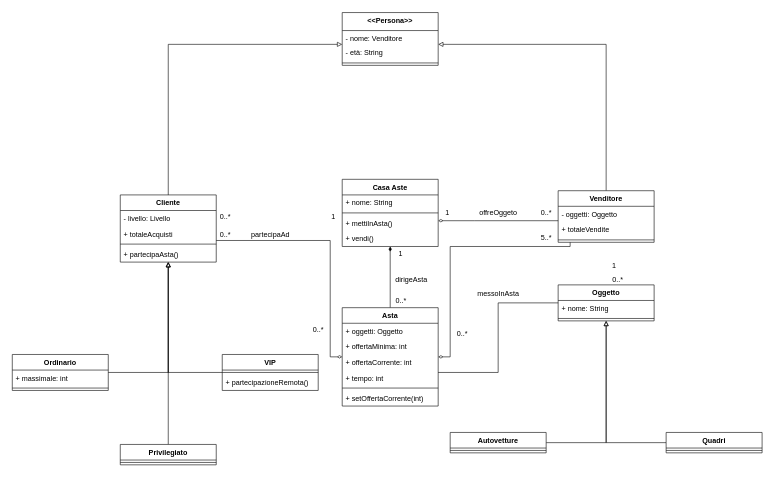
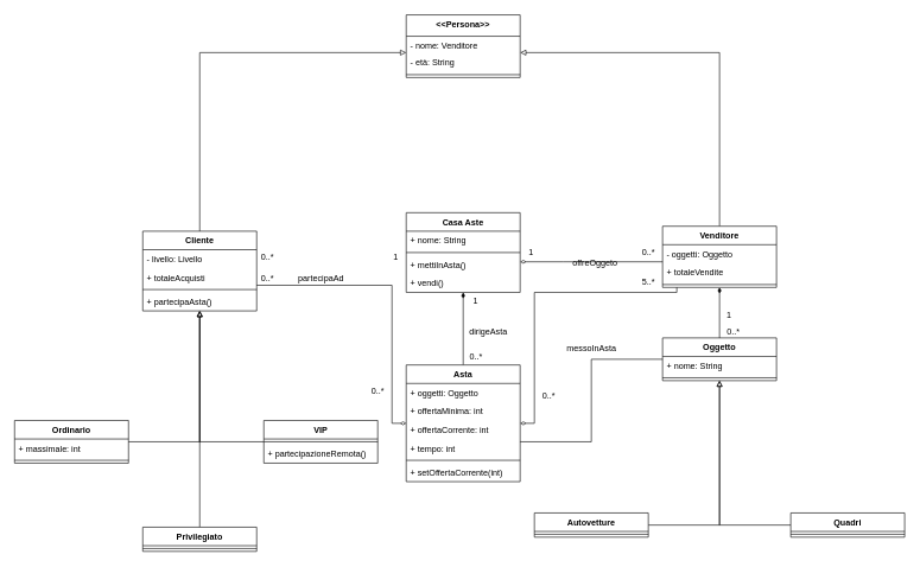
  <mxCell id="0" />
  <mxCell id="1" parent="0" />
  <mxCell id="2" style="edgeStyle=orthogonalEdgeStyle;rounded=0;orthogonalLoop=1;jettySize=auto;html=1;endArrow=block;endFill=0;" parent="1" source="4" target="20" edge="1"><mxGeometry relative="1" as="geometry"><Array as="points"><mxPoint x="280" y="73" /></Array></mxGeometry></mxCell>
  <mxCell id="3" style="edgeStyle=orthogonalEdgeStyle;rounded=0;orthogonalLoop=1;jettySize=auto;html=1;endArrow=diamondThin;endFill=0;" edge="1" parent="1" source="4" target="48"><mxGeometry relative="1" as="geometry"><Array as="points"><mxPoint x="550" y="400" /><mxPoint x="550" y="594" /></Array></mxGeometry></mxCell>
  <mxCell id="4" value="Cliente" style="swimlane;fontStyle=1;align=center;verticalAlign=top;childLayout=stackLayout;horizontal=1;startSize=26;horizontalStack=0;resizeParent=1;resizeParentMax=0;resizeLast=0;collapsible=1;marginBottom=0;" parent="1" vertex="1"><mxGeometry x="200" y="324" width="160" height="112" as="geometry" /></mxCell>
  <mxCell id="5" value="- livello: Livello&#10;" style="text;strokeColor=none;fillColor=none;align=left;verticalAlign=top;spacingLeft=4;spacingRight=4;overflow=hidden;rotatable=0;points=[[0,0.5],[1,0.5]];portConstraint=eastwest;" parent="4" vertex="1"><mxGeometry y="26" width="160" height="26" as="geometry" /></mxCell>
  <mxCell id="6" value="+ totaleAcquisti" style="text;strokeColor=none;fillColor=none;align=left;verticalAlign=top;spacingLeft=4;spacingRight=4;overflow=hidden;rotatable=0;points=[[0,0.5],[1,0.5]];portConstraint=eastwest;strokeWidth=1;" vertex="1" parent="4"><mxGeometry y="52" width="160" height="26" as="geometry" /></mxCell>
  <mxCell id="7" value="" style="line;strokeWidth=1;fillColor=none;align=left;verticalAlign=middle;spacingTop=-1;spacingLeft=3;spacingRight=3;rotatable=0;labelPosition=right;points=[];portConstraint=eastwest;strokeColor=inherit;" parent="4" vertex="1"><mxGeometry y="78" width="160" height="8" as="geometry" /></mxCell>
  <mxCell id="8" value="+ partecipaAsta()" style="text;strokeColor=none;fillColor=none;align=left;verticalAlign=top;spacingLeft=4;spacingRight=4;overflow=hidden;rotatable=0;points=[[0,0.5],[1,0.5]];portConstraint=eastwest;" parent="4" vertex="1"><mxGeometry y="86" width="160" height="26" as="geometry" /></mxCell>
  <mxCell id="9" style="edgeStyle=orthogonalEdgeStyle;rounded=0;orthogonalLoop=1;jettySize=auto;html=1;endArrow=block;endFill=0;" edge="1" parent="1" source="10" target="4"><mxGeometry relative="1" as="geometry" /></mxCell>
  <mxCell id="10" value="Ordinario" style="swimlane;fontStyle=1;align=center;verticalAlign=top;childLayout=stackLayout;horizontal=1;startSize=26;horizontalStack=0;resizeParent=1;resizeParentMax=0;resizeLast=0;collapsible=1;marginBottom=0;" parent="1" vertex="1"><mxGeometry x="20" y="590" width="160" height="60" as="geometry" /></mxCell>
  <mxCell id="11" value="+ massimale: int" style="text;strokeColor=none;fillColor=none;align=left;verticalAlign=top;spacingLeft=4;spacingRight=4;overflow=hidden;rotatable=0;points=[[0,0.5],[1,0.5]];portConstraint=eastwest;strokeWidth=1;" vertex="1" parent="10"><mxGeometry y="26" width="160" height="26" as="geometry" /></mxCell>
  <mxCell id="12" value="" style="line;strokeWidth=1;fillColor=none;align=left;verticalAlign=middle;spacingTop=-1;spacingLeft=3;spacingRight=3;rotatable=0;labelPosition=right;points=[];portConstraint=eastwest;strokeColor=inherit;" parent="10" vertex="1"><mxGeometry y="52" width="160" height="8" as="geometry" /></mxCell>
  <mxCell id="13" style="edgeStyle=orthogonalEdgeStyle;rounded=0;orthogonalLoop=1;jettySize=auto;html=1;endArrow=block;endFill=0;" edge="1" parent="1" source="14" target="4"><mxGeometry relative="1" as="geometry" /></mxCell>
  <mxCell id="14" value="Privilegiato" style="swimlane;fontStyle=1;align=center;verticalAlign=top;childLayout=stackLayout;horizontal=1;startSize=26;horizontalStack=0;resizeParent=1;resizeParentMax=0;resizeLast=0;collapsible=1;marginBottom=0;" parent="1" vertex="1"><mxGeometry x="200" y="740" width="160" height="34" as="geometry" /></mxCell>
  <mxCell id="15" value="" style="line;strokeWidth=1;fillColor=none;align=left;verticalAlign=middle;spacingTop=-1;spacingLeft=3;spacingRight=3;rotatable=0;labelPosition=right;points=[];portConstraint=eastwest;strokeColor=inherit;" parent="14" vertex="1"><mxGeometry y="26" width="160" height="8" as="geometry" /></mxCell>
  <mxCell id="16" style="edgeStyle=orthogonalEdgeStyle;rounded=0;orthogonalLoop=1;jettySize=auto;html=1;endArrow=block;endFill=0;" edge="1" parent="1" source="17" target="4"><mxGeometry relative="1" as="geometry" /></mxCell>
  <mxCell id="17" value="VIP" style="swimlane;fontStyle=1;align=center;verticalAlign=top;childLayout=stackLayout;horizontal=1;startSize=26;horizontalStack=0;resizeParent=1;resizeParentMax=0;resizeLast=0;collapsible=1;marginBottom=0;" parent="1" vertex="1"><mxGeometry x="370" y="590" width="160" height="60" as="geometry" /></mxCell>
  <mxCell id="18" value="" style="line;strokeWidth=1;fillColor=none;align=left;verticalAlign=middle;spacingTop=-1;spacingLeft=3;spacingRight=3;rotatable=0;labelPosition=right;points=[];portConstraint=eastwest;strokeColor=inherit;" parent="17" vertex="1"><mxGeometry y="26" width="160" height="8" as="geometry" /></mxCell>
  <mxCell id="19" value="+ partecipazioneRemota()" style="text;strokeColor=none;fillColor=none;align=left;verticalAlign=top;spacingLeft=4;spacingRight=4;overflow=hidden;rotatable=0;points=[[0,0.5],[1,0.5]];portConstraint=eastwest;" parent="17" vertex="1"><mxGeometry y="34" width="160" height="26" as="geometry" /></mxCell>
  <mxCell id="20" value="&lt;&lt;Persona&gt;&gt;" style="swimlane;fontStyle=1;align=center;verticalAlign=top;childLayout=stackLayout;horizontal=1;startSize=30;horizontalStack=0;resizeParent=1;resizeParentMax=0;resizeLast=0;collapsible=1;marginBottom=0;strokeWidth=1;" parent="1" vertex="1"><mxGeometry x="570" y="20" width="160" height="88" as="geometry" /></mxCell>
  <mxCell id="21" value="- nome: Venditore&#10;" style="text;strokeColor=none;fillColor=none;align=left;verticalAlign=top;spacingLeft=4;spacingRight=4;overflow=hidden;rotatable=0;points=[[0,0.5],[1,0.5]];portConstraint=eastwest;" parent="20" vertex="1"><mxGeometry y="30" width="160" height="24" as="geometry" /></mxCell>
  <mxCell id="22" value="- età: String" style="text;strokeColor=none;fillColor=none;align=left;verticalAlign=top;spacingLeft=4;spacingRight=4;overflow=hidden;rotatable=0;points=[[0,0.5],[1,0.5]];portConstraint=eastwest;strokeWidth=1;" vertex="1" parent="20"><mxGeometry y="54" width="160" height="26" as="geometry" /></mxCell>
  <mxCell id="23" value="" style="line;strokeWidth=1;fillColor=none;align=left;verticalAlign=middle;spacingTop=-1;spacingLeft=3;spacingRight=3;rotatable=0;labelPosition=right;points=[];portConstraint=eastwest;strokeColor=inherit;" parent="20" vertex="1"><mxGeometry y="80" width="160" height="8" as="geometry" /></mxCell>
  <mxCell id="24" style="edgeStyle=orthogonalEdgeStyle;rounded=0;orthogonalLoop=1;jettySize=auto;html=1;endArrow=block;endFill=0;" parent="1" source="27" target="20" edge="1"><mxGeometry relative="1" as="geometry"><Array as="points"><mxPoint x="1010" y="73" /></Array></mxGeometry></mxCell>
  <mxCell id="25" style="edgeStyle=orthogonalEdgeStyle;rounded=0;orthogonalLoop=1;jettySize=auto;html=1;endArrow=diamondThin;endFill=0;" edge="1" parent="1" source="27" target="31"><mxGeometry relative="1" as="geometry"><Array as="points"><mxPoint x="790" y="367" /><mxPoint x="790" y="367" /></Array></mxGeometry></mxCell>
  <mxCell id="26" style="edgeStyle=orthogonalEdgeStyle;rounded=0;orthogonalLoop=1;jettySize=auto;html=1;endArrow=diamondThin;endFill=0;" edge="1" parent="1" source="27" target="48"><mxGeometry relative="1" as="geometry"><Array as="points"><mxPoint x="950" y="410" /><mxPoint x="750" y="410" /><mxPoint x="750" y="594" /></Array></mxGeometry></mxCell>
  <mxCell id="27" value="Venditore" style="swimlane;fontStyle=1;align=center;verticalAlign=top;childLayout=stackLayout;horizontal=1;startSize=26;horizontalStack=0;resizeParent=1;resizeParentMax=0;resizeLast=0;collapsible=1;marginBottom=0;" parent="1" vertex="1"><mxGeometry x="930" y="317" width="160" height="86" as="geometry" /></mxCell>
  <mxCell id="28" value="- oggetti: Oggetto" style="text;strokeColor=none;fillColor=none;align=left;verticalAlign=top;spacingLeft=4;spacingRight=4;overflow=hidden;rotatable=0;points=[[0,0.5],[1,0.5]];portConstraint=eastwest;" parent="27" vertex="1"><mxGeometry y="26" width="160" height="26" as="geometry" /></mxCell>
  <mxCell id="29" value="+ totaleVendite" style="text;strokeColor=none;fillColor=none;align=left;verticalAlign=top;spacingLeft=4;spacingRight=4;overflow=hidden;rotatable=0;points=[[0,0.5],[1,0.5]];portConstraint=eastwest;strokeWidth=1;" vertex="1" parent="27"><mxGeometry y="52" width="160" height="26" as="geometry" /></mxCell>
  <mxCell id="30" value="" style="line;strokeWidth=1;fillColor=none;align=left;verticalAlign=middle;spacingTop=-1;spacingLeft=3;spacingRight=3;rotatable=0;labelPosition=right;points=[];portConstraint=eastwest;strokeColor=inherit;" parent="27" vertex="1"><mxGeometry y="78" width="160" height="8" as="geometry" /></mxCell>
  <mxCell id="31" value="Casa Aste" style="swimlane;fontStyle=1;align=center;verticalAlign=top;childLayout=stackLayout;horizontal=1;startSize=26;horizontalStack=0;resizeParent=1;resizeParentMax=0;resizeLast=0;collapsible=1;marginBottom=0;" parent="1" vertex="1"><mxGeometry x="570" y="298" width="160" height="112" as="geometry" /></mxCell>
  <mxCell id="32" value="+ nome: String" style="text;strokeColor=none;fillColor=none;align=left;verticalAlign=top;spacingLeft=4;spacingRight=4;overflow=hidden;rotatable=0;points=[[0,0.5],[1,0.5]];portConstraint=eastwest;" parent="31" vertex="1"><mxGeometry y="26" width="160" height="26" as="geometry" /></mxCell>
  <mxCell id="33" value="" style="line;strokeWidth=1;fillColor=none;align=left;verticalAlign=middle;spacingTop=-1;spacingLeft=3;spacingRight=3;rotatable=0;labelPosition=right;points=[];portConstraint=eastwest;strokeColor=inherit;" parent="31" vertex="1"><mxGeometry y="52" width="160" height="8" as="geometry" /></mxCell>
  <mxCell id="34" value="+ mettiInAsta()" style="text;strokeColor=none;fillColor=none;align=left;verticalAlign=top;spacingLeft=4;spacingRight=4;overflow=hidden;rotatable=0;points=[[0,0.5],[1,0.5]];portConstraint=eastwest;strokeWidth=1;" vertex="1" parent="31"><mxGeometry y="60" width="160" height="26" as="geometry" /></mxCell>
  <mxCell id="35" value="+ vendi()" style="text;strokeColor=none;fillColor=none;align=left;verticalAlign=top;spacingLeft=4;spacingRight=4;overflow=hidden;rotatable=0;points=[[0,0.5],[1,0.5]];portConstraint=eastwest;strokeWidth=1;" vertex="1" parent="31"><mxGeometry y="86" width="160" height="26" as="geometry" /></mxCell>
+ <mxCell id="36" style="edgeStyle=orthogonalEdgeStyle;rounded=0;orthogonalLoop=1;jettySize=auto;html=1;endArrow=diamondThin;endFill=1;" parent="1" source="38" target="27" edge="1"><mxGeometry relative="1" as="geometry" /></mxCell>
  <mxCell id="37" style="edgeStyle=orthogonalEdgeStyle;rounded=0;orthogonalLoop=1;jettySize=auto;html=1;endArrow=none;endFill=0;" edge="1" parent="1" source="38" target="48"><mxGeometry relative="1" as="geometry"><Array as="points"><mxPoint x="830" y="504" /><mxPoint x="830" y="620" /></Array></mxGeometry></mxCell>
  <mxCell id="38" value="Oggetto" style="swimlane;fontStyle=1;align=center;verticalAlign=top;childLayout=stackLayout;horizontal=1;startSize=26;horizontalStack=0;resizeParent=1;resizeParentMax=0;resizeLast=0;collapsible=1;marginBottom=0;" parent="1" vertex="1"><mxGeometry x="930" y="474" width="160" height="60" as="geometry" /></mxCell>
  <mxCell id="39" value="+ nome: String" style="text;strokeColor=none;fillColor=none;align=left;verticalAlign=top;spacingLeft=4;spacingRight=4;overflow=hidden;rotatable=0;points=[[0,0.5],[1,0.5]];portConstraint=eastwest;" parent="38" vertex="1"><mxGeometry y="26" width="160" height="26" as="geometry" /></mxCell>
  <mxCell id="40" value="" style="line;strokeWidth=1;fillColor=none;align=left;verticalAlign=middle;spacingTop=-1;spacingLeft=3;spacingRight=3;rotatable=0;labelPosition=right;points=[];portConstraint=eastwest;strokeColor=inherit;" parent="38" vertex="1"><mxGeometry y="52" width="160" height="8" as="geometry" /></mxCell>
  <mxCell id="41" style="edgeStyle=orthogonalEdgeStyle;rounded=0;orthogonalLoop=1;jettySize=auto;html=1;endArrow=block;endFill=0;" parent="1" source="42" target="38" edge="1"><mxGeometry relative="1" as="geometry" /></mxCell>
  <mxCell id="42" value="Autovetture" style="swimlane;fontStyle=1;align=center;verticalAlign=top;childLayout=stackLayout;horizontal=1;startSize=26;horizontalStack=0;resizeParent=1;resizeParentMax=0;resizeLast=0;collapsible=1;marginBottom=0;" parent="1" vertex="1"><mxGeometry x="750" y="720" width="160" height="34" as="geometry" /></mxCell>
  <mxCell id="43" value="" style="line;strokeWidth=1;fillColor=none;align=left;verticalAlign=middle;spacingTop=-1;spacingLeft=3;spacingRight=3;rotatable=0;labelPosition=right;points=[];portConstraint=eastwest;strokeColor=inherit;" parent="42" vertex="1"><mxGeometry y="26" width="160" height="8" as="geometry" /></mxCell>
  <mxCell id="44" style="edgeStyle=orthogonalEdgeStyle;rounded=0;orthogonalLoop=1;jettySize=auto;html=1;endArrow=block;endFill=0;" parent="1" source="45" target="38" edge="1"><mxGeometry relative="1" as="geometry" /></mxCell>
  <mxCell id="45" value="Quadri" style="swimlane;fontStyle=1;align=center;verticalAlign=top;childLayout=stackLayout;horizontal=1;startSize=26;horizontalStack=0;resizeParent=1;resizeParentMax=0;resizeLast=0;collapsible=1;marginBottom=0;" parent="1" vertex="1"><mxGeometry x="1110" y="720" width="160" height="34" as="geometry" /></mxCell>
  <mxCell id="46" value="" style="line;strokeWidth=1;fillColor=none;align=left;verticalAlign=middle;spacingTop=-1;spacingLeft=3;spacingRight=3;rotatable=0;labelPosition=right;points=[];portConstraint=eastwest;strokeColor=inherit;" parent="45" vertex="1"><mxGeometry y="26" width="160" height="8" as="geometry" /></mxCell>
  <mxCell id="47" style="edgeStyle=none;rounded=0;orthogonalLoop=1;jettySize=auto;html=1;endArrow=diamondThin;endFill=1;" parent="1" source="48" target="31" edge="1"><mxGeometry relative="1" as="geometry" /></mxCell>
  <mxCell id="48" value="Asta" style="swimlane;fontStyle=1;align=center;verticalAlign=top;childLayout=stackLayout;horizontal=1;startSize=26;horizontalStack=0;resizeParent=1;resizeParentMax=0;resizeLast=0;collapsible=1;marginBottom=0;" parent="1" vertex="1"><mxGeometry x="570" y="512" width="160" height="164" as="geometry" /></mxCell>
  <mxCell id="49" value="+ oggetti: Oggetto" style="text;strokeColor=none;fillColor=none;align=left;verticalAlign=top;spacingLeft=4;spacingRight=4;overflow=hidden;rotatable=0;points=[[0,0.5],[1,0.5]];portConstraint=eastwest;" parent="48" vertex="1"><mxGeometry y="26" width="160" height="26" as="geometry" /></mxCell>
  <mxCell id="50" value="+ offertaMinima: int" style="text;strokeColor=none;fillColor=none;align=left;verticalAlign=top;spacingLeft=4;spacingRight=4;overflow=hidden;rotatable=0;points=[[0,0.5],[1,0.5]];portConstraint=eastwest;strokeWidth=1;" vertex="1" parent="48"><mxGeometry y="52" width="160" height="26" as="geometry" /></mxCell>
  <mxCell id="51" value="+ offertaCorrente: int" style="text;strokeColor=none;fillColor=none;align=left;verticalAlign=top;spacingLeft=4;spacingRight=4;overflow=hidden;rotatable=0;points=[[0,0.5],[1,0.5]];portConstraint=eastwest;strokeWidth=1;" vertex="1" parent="48"><mxGeometry y="78" width="160" height="26" as="geometry" /></mxCell>
  <mxCell id="52" value="+ tempo: int" style="text;strokeColor=none;fillColor=none;align=left;verticalAlign=top;spacingLeft=4;spacingRight=4;overflow=hidden;rotatable=0;points=[[0,0.5],[1,0.5]];portConstraint=eastwest;strokeWidth=1;" vertex="1" parent="48"><mxGeometry y="104" width="160" height="26" as="geometry" /></mxCell>
  <mxCell id="53" value="" style="line;strokeWidth=1;fillColor=none;align=left;verticalAlign=middle;spacingTop=-1;spacingLeft=3;spacingRight=3;rotatable=0;labelPosition=right;points=[];portConstraint=eastwest;strokeColor=inherit;" parent="48" vertex="1"><mxGeometry y="130" width="160" height="8" as="geometry" /></mxCell>
  <mxCell id="54" value="+ setOffertaCorrente(int)" style="text;strokeColor=none;fillColor=none;align=left;verticalAlign=top;spacingLeft=4;spacingRight=4;overflow=hidden;rotatable=0;points=[[0,0.5],[1,0.5]];portConstraint=eastwest;" parent="48" vertex="1"><mxGeometry y="138" width="160" height="26" as="geometry" /></mxCell>
  <mxCell id="55" value="0..*" style="text;html=1;align=center;verticalAlign=middle;resizable=0;points=[];autosize=1;strokeColor=none;fillColor=none;" vertex="1" parent="1"><mxGeometry x="355" y="345" width="40" height="30" as="geometry" /></mxCell>
  <mxCell id="56" value="1" style="text;html=1;align=center;verticalAlign=middle;resizable=0;points=[];autosize=1;strokeColor=none;fillColor=none;" vertex="1" parent="1"><mxGeometry x="540" y="345" width="30" height="30" as="geometry" /></mxCell>
  <mxCell id="57" value="0..*" style="text;html=1;align=center;verticalAlign=middle;resizable=0;points=[];autosize=1;strokeColor=none;fillColor=none;" vertex="1" parent="1"><mxGeometry x="890" y="339" width="40" height="30" as="geometry" /></mxCell>
  <mxCell id="58" value="1" style="text;html=1;align=center;verticalAlign=middle;resizable=0;points=[];autosize=1;strokeColor=none;fillColor=none;" vertex="1" parent="1"><mxGeometry x="730" y="339" width="30" height="30" as="geometry" /></mxCell>
  <mxCell id="59" value="1" style="text;html=1;align=center;verticalAlign=middle;resizable=0;points=[];autosize=1;strokeColor=none;fillColor=none;strokeWidth=1;" vertex="1" parent="1"><mxGeometry x="1008" y="428" width="30" height="30" as="geometry" /></mxCell>
  <mxCell id="60" value="0..*" style="text;html=1;align=center;verticalAlign=middle;resizable=0;points=[];autosize=1;strokeColor=none;fillColor=none;" vertex="1" parent="1"><mxGeometry x="1009" y="451" width="40" height="30" as="geometry" /></mxCell>
  <mxCell id="61" value="partecipaAd" style="text;html=1;align=center;verticalAlign=middle;resizable=0;points=[];autosize=1;strokeColor=none;fillColor=none;" vertex="1" parent="1"><mxGeometry x="405" y="375" width="90" height="30" as="geometry" /></mxCell>
  <mxCell id="62" value="0..*" style="text;html=1;align=center;verticalAlign=middle;resizable=0;points=[];autosize=1;strokeColor=none;fillColor=none;" vertex="1" parent="1"><mxGeometry x="355" y="375" width="40" height="30" as="geometry" /></mxCell>
  <mxCell id="63" value="0..*" style="text;html=1;align=center;verticalAlign=middle;resizable=0;points=[];autosize=1;strokeColor=none;fillColor=none;" vertex="1" parent="1"><mxGeometry x="510" y="534" width="40" height="30" as="geometry" /></mxCell>
- <mxCell id="64" value="offreOggeto" style="text;html=1;align=center;verticalAlign=middle;resizable=0;points=[];autosize=1;strokeColor=none;fillColor=none;" vertex="1" parent="1"><mxGeometry x="785" y="339" width="90" height="30" as="geometry" /></mxCell>
+ <mxCell id="64" value="offreOggeto" style="text;html=1;align=center;verticalAlign=middle;resizable=0;points=[];autosize=1;strokeColor=none;fillColor=none;" vertex="1" parent="1"><mxGeometry x="790" y="354" width="90" height="30" as="geometry" /></mxCell>
  <mxCell id="65" value="messoInAsta" style="text;html=1;align=center;verticalAlign=middle;resizable=0;points=[];autosize=1;strokeColor=none;fillColor=none;" vertex="1" parent="1"><mxGeometry x="785" y="474" width="90" height="30" as="geometry" /></mxCell>
  <mxCell id="66" value="5..*" style="text;html=1;align=center;verticalAlign=middle;resizable=0;points=[];autosize=1;strokeColor=none;fillColor=none;" vertex="1" parent="1"><mxGeometry x="890" y="380" width="40" height="30" as="geometry" /></mxCell>
  <mxCell id="67" value="0..*" style="text;html=1;align=center;verticalAlign=middle;resizable=0;points=[];autosize=1;strokeColor=none;fillColor=none;" vertex="1" parent="1"><mxGeometry x="750" y="540" width="40" height="30" as="geometry" /></mxCell>
  <mxCell id="68" value="dirigeAsta" style="text;html=1;align=center;verticalAlign=middle;resizable=0;points=[];autosize=1;strokeColor=none;fillColor=none;rotation=0;" vertex="1" parent="1"><mxGeometry x="645" y="451" width="80" height="30" as="geometry" /></mxCell>
  <mxCell id="69" value="1" style="text;html=1;align=center;verticalAlign=middle;resizable=0;points=[];autosize=1;strokeColor=none;fillColor=none;" vertex="1" parent="1"><mxGeometry x="652" y="407" width="30" height="30" as="geometry" /></mxCell>
  <mxCell id="70" value="0..*" style="text;html=1;align=center;verticalAlign=middle;resizable=0;points=[];autosize=1;strokeColor=none;fillColor=none;" vertex="1" parent="1"><mxGeometry x="648" y="485" width="40" height="30" as="geometry" /></mxCell>
